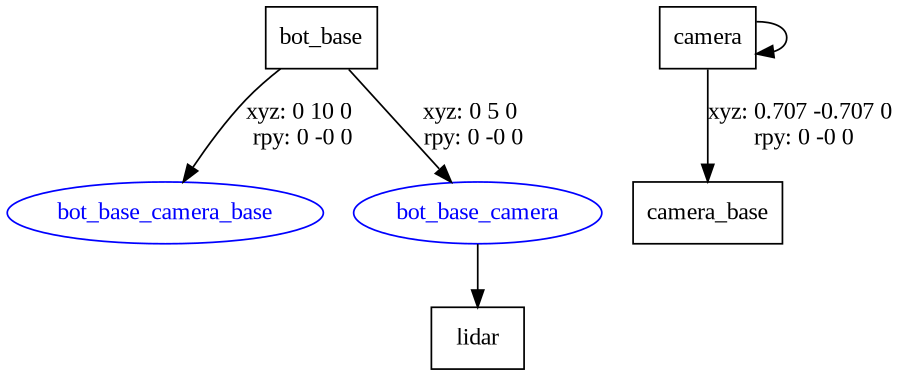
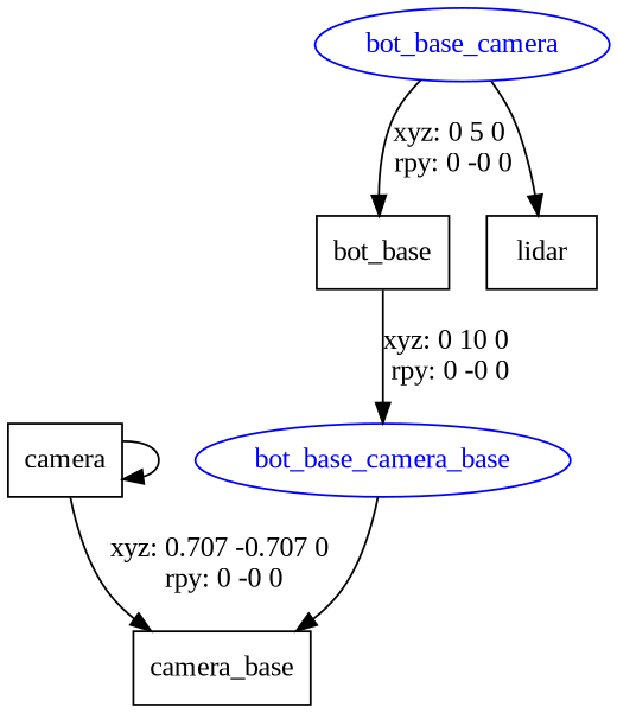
  digraph {
    fontname="Liberation Serif"
    node [fontname="Liberation Serif" shape=box]
    edge [fontname="Liberation Serif"]
    n1 [label=bot_base]
    bot_base_camera_base [color=blue fontcolor=blue shape=ellipse]
    n3 [color=blue fontcolor=blue label=bot_base_camera shape=ellipse]
    n4 [label=camera_base]
    n5 [label=lidar]
    n6 [label=camera]
    n1 -> bot_base_camera_base [label="xyz: 0 10 0 \nrpy: 0 -0 0"]
-   n1 -> n3 [label="xyz: 0 5 0 \nrpy: 0 -0 0"]
+   n3 -> n1 [label="xyz: 0 5 0 \nrpy: 0 -0 0"]
+   bot_base_camera_base -> n4
    n3 -> n5
    n6 -> n4 [label="xyz: 0.707 -0.707 0 \nrpy: 0 -0 0"]
    n6 -> n6
  }
